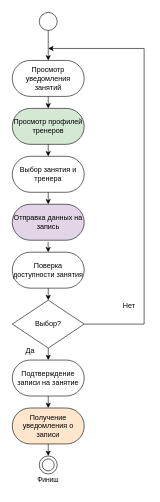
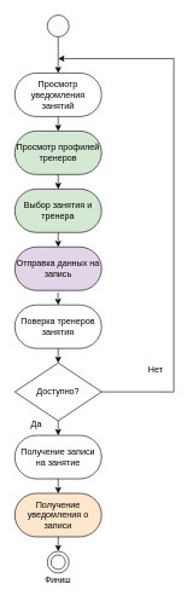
  <mxCell id="0" />
  <mxCell id="1" parent="0" />
  <mxCell id="2" value="" style="ellipse;whiteSpace=wrap;html=1;aspect=fixed;" parent="1" vertex="1"><mxGeometry x="65" y="20" width="30" height="30" as="geometry" /></mxCell>
  <mxCell id="3" value="" style="endArrow=classic;html=1;rounded=0;exitX=0.5;exitY=1;exitDx=0;exitDy=0;" parent="1" source="2" edge="1"><mxGeometry width="50" height="50" relative="1" as="geometry"><mxPoint x="30" y="150" as="sourcePoint" /><mxPoint x="80" y="100" as="targetPoint" /></mxGeometry></mxCell>
  <mxCell id="4" value="&lt;font style=&quot;vertical-align: inherit;&quot;&gt;&lt;font style=&quot;vertical-align: inherit;&quot;&gt;Просмотр уведомления занятий&lt;/font&gt;&lt;/font&gt;" style="rounded=1;whiteSpace=wrap;html=1;arcSize=50;" parent="1" vertex="1"><mxGeometry x="20" y="100" width="120" height="60" as="geometry" /></mxCell>
  <mxCell id="5" value="" style="endArrow=classic;html=1;rounded=0;exitX=0.5;exitY=1;exitDx=0;exitDy=0;" parent="1" source="4" edge="1"><mxGeometry width="50" height="50" relative="1" as="geometry"><mxPoint x="30" y="230" as="sourcePoint" /><mxPoint x="80" y="180" as="targetPoint" /></mxGeometry></mxCell>
  <mxCell id="6" value="&lt;font style=&quot;vertical-align: inherit;&quot;&gt;&lt;font style=&quot;vertical-align: inherit;&quot;&gt;Просмотр профилей тренеров&lt;/font&gt;&lt;/font&gt;" style="rounded=1;whiteSpace=wrap;html=1;arcSize=50;fillColor=#d5e8d4;" parent="1" vertex="1"><mxGeometry x="20" y="180" width="120" height="60" as="geometry" /></mxCell>
  <mxCell id="7" value="" style="endArrow=classic;html=1;rounded=0;exitX=0.5;exitY=1;exitDx=0;exitDy=0;" parent="1" source="6" edge="1"><mxGeometry width="50" height="50" relative="1" as="geometry"><mxPoint x="30" y="310" as="sourcePoint" /><mxPoint x="80" y="260" as="targetPoint" /></mxGeometry></mxCell>
- <mxCell id="8" value="&lt;font style=&quot;vertical-align: inherit;&quot;&gt;&lt;font style=&quot;vertical-align: inherit;&quot;&gt;Выбор занятия и тренера&lt;/font&gt;&lt;/font&gt;" style="rounded=1;whiteSpace=wrap;html=1;arcSize=50;" parent="1" vertex="1"><mxGeometry x="20" y="260" width="120" height="60" as="geometry" /></mxCell>
+ <mxCell id="8" value="&lt;font style=&quot;vertical-align: inherit;&quot;&gt;&lt;font style=&quot;vertical-align: inherit;&quot;&gt;Выбор занятия и тренера&lt;/font&gt;&lt;/font&gt;" style="rounded=1;whiteSpace=wrap;html=1;arcSize=50;fillColor=#d5e8d4;" parent="1" vertex="1"><mxGeometry x="20" y="260" width="120" height="60" as="geometry" /></mxCell>
  <mxCell id="9" value="" style="endArrow=classic;html=1;rounded=0;exitX=0.5;exitY=1;exitDx=0;exitDy=0;" parent="1" source="8" edge="1"><mxGeometry width="50" height="50" relative="1" as="geometry"><mxPoint x="30" y="390" as="sourcePoint" /><mxPoint x="80" y="340" as="targetPoint" /></mxGeometry></mxCell>
  <mxCell id="10" value="&lt;font style=&quot;vertical-align: inherit;&quot;&gt;&lt;font style=&quot;vertical-align: inherit;&quot;&gt;Отправка данных на запись&lt;/font&gt;&lt;/font&gt;" style="rounded=1;whiteSpace=wrap;html=1;arcSize=50;fillColor=#e1d5e7;" parent="1" vertex="1"><mxGeometry x="20" y="340" width="120" height="60" as="geometry" /></mxCell>
  <mxCell id="11" value="" style="endArrow=classic;html=1;rounded=0;exitX=0.498;exitY=1.046;exitDx=0;exitDy=0;exitPerimeter=0;" parent="1" source="10" edge="1"><mxGeometry width="50" height="50" relative="1" as="geometry"><mxPoint x="30" y="470" as="sourcePoint" /><mxPoint x="80" y="420" as="targetPoint" /></mxGeometry></mxCell>
- <mxCell id="12" value="&lt;font style=&quot;vertical-align: inherit;&quot;&gt;&lt;font style=&quot;vertical-align: inherit;&quot;&gt;Поверка доступности занятия&lt;/font&gt;&lt;/font&gt;" style="rounded=1;whiteSpace=wrap;html=1;arcSize=50;" parent="1" vertex="1"><mxGeometry x="20" y="420" width="120" height="60" as="geometry" /></mxCell>
+ <mxCell id="12" value="&lt;font style=&quot;vertical-align: inherit;&quot;&gt;&lt;font style=&quot;vertical-align: inherit;&quot;&gt;Поверка тренеров занятия&lt;/font&gt;&lt;/font&gt;" style="rounded=1;whiteSpace=wrap;html=1;arcSize=50;" parent="1" vertex="1"><mxGeometry x="20" y="420" width="120" height="60" as="geometry" /></mxCell>
  <mxCell id="13" value="" style="endArrow=classic;html=1;rounded=0;exitX=0.5;exitY=1;exitDx=0;exitDy=0;" parent="1" source="12" edge="1"><mxGeometry width="50" height="50" relative="1" as="geometry"><mxPoint x="30" y="550" as="sourcePoint" /><mxPoint x="80" y="500" as="targetPoint" /></mxGeometry></mxCell>
- <mxCell id="14" value="&lt;font style=&quot;vertical-align: inherit;&quot;&gt;&lt;font style=&quot;vertical-align: inherit;&quot;&gt;Выбор?&lt;/font&gt;&lt;/font&gt;" style="rhombus;whiteSpace=wrap;html=1;" parent="1" vertex="1"><mxGeometry x="20" y="500" width="120" height="80" as="geometry" /></mxCell>
+ <mxCell id="14" value="&lt;font style=&quot;vertical-align: inherit;&quot;&gt;&lt;font style=&quot;vertical-align: inherit;&quot;&gt;Доступно?&lt;/font&gt;&lt;/font&gt;" style="rhombus;whiteSpace=wrap;html=1;" parent="1" vertex="1"><mxGeometry x="20" y="500" width="120" height="80" as="geometry" /></mxCell>
  <mxCell id="15" value="" style="endArrow=classic;html=1;rounded=0;exitX=1;exitY=0.5;exitDx=0;exitDy=0;" parent="1" source="14" edge="1"><mxGeometry width="50" height="50" relative="1" as="geometry"><mxPoint x="150" y="590" as="sourcePoint" /><mxPoint x="80" y="80" as="targetPoint" /><Array as="points"><mxPoint x="240" y="540" /><mxPoint x="240" y="80" /></Array></mxGeometry></mxCell>
  <mxCell id="16" value="" style="endArrow=classic;html=1;rounded=0;exitX=0.5;exitY=1;exitDx=0;exitDy=0;" parent="1" source="14" edge="1"><mxGeometry width="50" height="50" relative="1" as="geometry"><mxPoint x="30" y="650" as="sourcePoint" /><mxPoint x="80" y="600" as="targetPoint" /></mxGeometry></mxCell>
  <mxCell id="17" value="&lt;font style=&quot;vertical-align: inherit;&quot;&gt;&lt;font style=&quot;vertical-align: inherit;&quot;&gt;Нет&lt;/font&gt;&lt;/font&gt;" style="text;html=1;align=center;verticalAlign=middle;whiteSpace=wrap;rounded=0;" parent="1" vertex="1"><mxGeometry x="185" y="495" width="60" height="30" as="geometry" /></mxCell>
  <mxCell id="18" value="&lt;font style=&quot;vertical-align: inherit;&quot;&gt;&lt;font style=&quot;vertical-align: inherit;&quot;&gt;Да&lt;/font&gt;&lt;/font&gt;" style="text;html=1;align=center;verticalAlign=middle;whiteSpace=wrap;rounded=0;" parent="1" vertex="1"><mxGeometry x="20" y="570" width="60" height="30" as="geometry" /></mxCell>
- <mxCell id="19" value="&lt;font style=&quot;vertical-align: inherit;&quot;&gt;&lt;font style=&quot;vertical-align: inherit;&quot;&gt;Подтверждение записи на занятие&lt;/font&gt;&lt;/font&gt;" style="rounded=1;whiteSpace=wrap;html=1;arcSize=50;" parent="1" vertex="1"><mxGeometry x="20" y="600" width="120" height="60" as="geometry" /></mxCell>
+ <mxCell id="19" value="&lt;font style=&quot;vertical-align: inherit;&quot;&gt;&lt;font style=&quot;vertical-align: inherit;&quot;&gt;Получение записи на занятие&lt;/font&gt;&lt;/font&gt;" style="rounded=1;whiteSpace=wrap;html=1;arcSize=50;" parent="1" vertex="1"><mxGeometry x="20" y="600" width="120" height="60" as="geometry" /></mxCell>
  <mxCell id="20" value="&lt;font style=&quot;vertical-align: inherit;&quot;&gt;&lt;font style=&quot;vertical-align: inherit;&quot;&gt;Получение уведомления о записи&lt;/font&gt;&lt;/font&gt;" style="rounded=1;whiteSpace=wrap;html=1;arcSize=50;fillColor=#ffe6cc;" parent="1" vertex="1"><mxGeometry x="20" y="680" width="120" height="60" as="geometry" /></mxCell>
  <mxCell id="21" value="" style="endArrow=classic;html=1;rounded=0;exitX=0.5;exitY=1;exitDx=0;exitDy=0;" parent="1" source="19" edge="1"><mxGeometry width="50" height="50" relative="1" as="geometry"><mxPoint x="30" y="730" as="sourcePoint" /><mxPoint x="80" y="680" as="targetPoint" /></mxGeometry></mxCell>
  <mxCell id="22" value="" style="endArrow=classic;html=1;rounded=0;exitX=0.5;exitY=1;exitDx=0;exitDy=0;" parent="1" source="20" edge="1"><mxGeometry width="50" height="50" relative="1" as="geometry"><mxPoint x="30" y="790" as="sourcePoint" /><mxPoint x="80" y="760" as="targetPoint" /></mxGeometry></mxCell>
  <mxCell id="23" value="" style="ellipse;whiteSpace=wrap;html=1;aspect=fixed;" parent="1" vertex="1"><mxGeometry x="65" y="760" width="30" height="30" as="geometry" /></mxCell>
  <mxCell id="24" value="" style="ellipse;whiteSpace=wrap;html=1;aspect=fixed;" parent="1" vertex="1"><mxGeometry x="70" y="765" width="20" height="20" as="geometry" /></mxCell>
  <mxCell id="25" value="&lt;font style=&quot;vertical-align: inherit; font-size: 11px;&quot;&gt;&lt;font style=&quot;vertical-align: inherit; font-size: 11px;&quot;&gt;Финиш&lt;/font&gt;&lt;/font&gt;" style="text;html=1;align=center;verticalAlign=middle;whiteSpace=wrap;rounded=0;fontSize=11;" parent="1" vertex="1"><mxGeometry x="50" y="785" width="60" height="30" as="geometry" /></mxCell>
